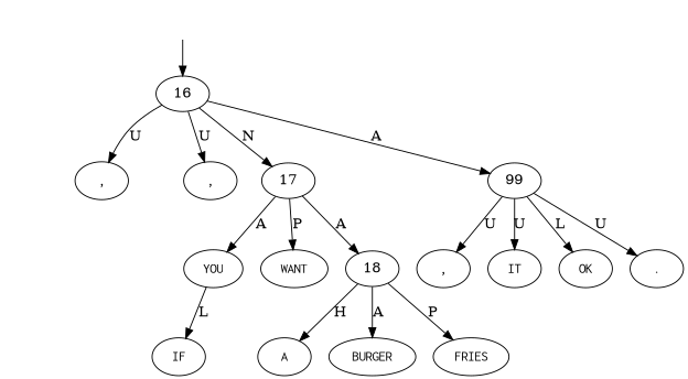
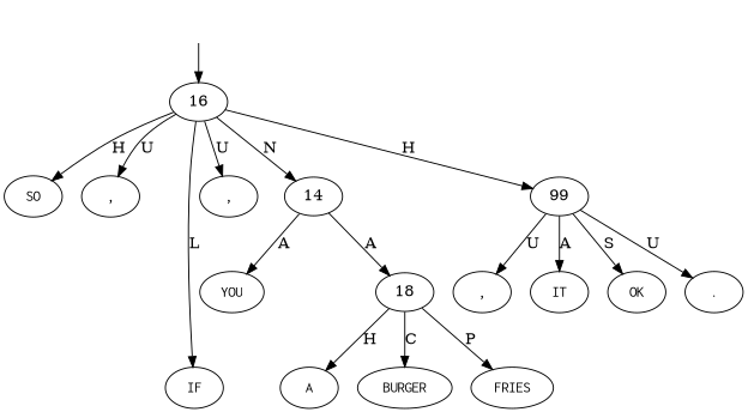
  digraph {
    node [shape=oval]
    top [style=invis shape=""]
    16 [shape=""]
+   n3 [label=<<table align="center" border="0" cellspacing="0"><tr><td colspan="2"><font face="Courier">SO</font></td></tr></table>>]
    n4 [label=<<table align="center" border="0" cellspacing="0"><tr><td colspan="2"><font face="Courier">,</font></td></tr></table>>]
    n5 [label=<<table align="center" border="0" cellspacing="0"><tr><td colspan="2"><font face="Courier">IF</font></td></tr></table>>]
    n6 [label=<<table align="center" border="0" cellspacing="0"><tr><td colspan="2"><font face="Courier">,</font></td></tr></table>>]
-   17 [shape=""]
+   17 [label=14 shape=""]
    n8 [label=99 shape=""]
    n9 [label=<<table align="center" border="0" cellspacing="0"><tr><td colspan="2"><font face="Courier">YOU</font></td></tr></table>>]
-   n10 [label=<<table align="center" border="0" cellspacing="0"><tr><td colspan="2"><font face="Courier">WANT</font></td></tr></table>>]
    18 [shape=""]
    n12 [label=<<table align="center" border="0" cellspacing="0"><tr><td colspan="2"><font face="Courier">,</font></td></tr></table>>]
    n13 [label=<<table align="center" border="0" cellspacing="0"><tr><td colspan="2"><font face="Courier">IT</font></td></tr></table>>]
    n14 [label=<<table align="center" border="0" cellspacing="0"><tr><td colspan="2"><font face="Courier">OK</font></td></tr></table>>]
    n15 [label=<<table align="center" border="0" cellspacing="0"><tr><td colspan="2"><font face="Courier">.</font></td></tr></table>>]
    n16 [label=<<table align="center" border="0" cellspacing="0"><tr><td colspan="2"><font face="Courier">A</font></td></tr></table>>]
    n17 [label=<<table align="center" border="0" cellspacing="0"><tr><td colspan="2"><font face="Courier">BURGER</font></td></tr></table>>]
    n18 [label=<<table align="center" border="0" cellspacing="0"><tr><td colspan="2"><font face="Courier">FRIES</font></td></tr></table>>]
    top -> 16
+   16 -> n3 [label=H]
    16 -> n4 [label=U]
-   n9 -> n5 [label=L]
+   16 -> n5 [label=L]
    16 -> n6 [label=U]
    16 -> 17 [label=N]
-   16 -> n8 [label=A]
+   16 -> n8 [label=H]
    17 -> n9 [label=A]
-   17 -> n10 [label=P]
    17 -> 18 [label=A]
    n8 -> n12 [label=U]
-   n8 -> n13 [label=U]
-   n8 -> n14 [label=L]
+   n8 -> n13 [label=A]
+   n8 -> n14 [label=S]
    n8 -> n15 [label=U]
    18 -> n16 [label=H]
-   18 -> n17 [label=A]
+   18 -> n17 [label=C]
    18 -> n18 [label=P]
  }
